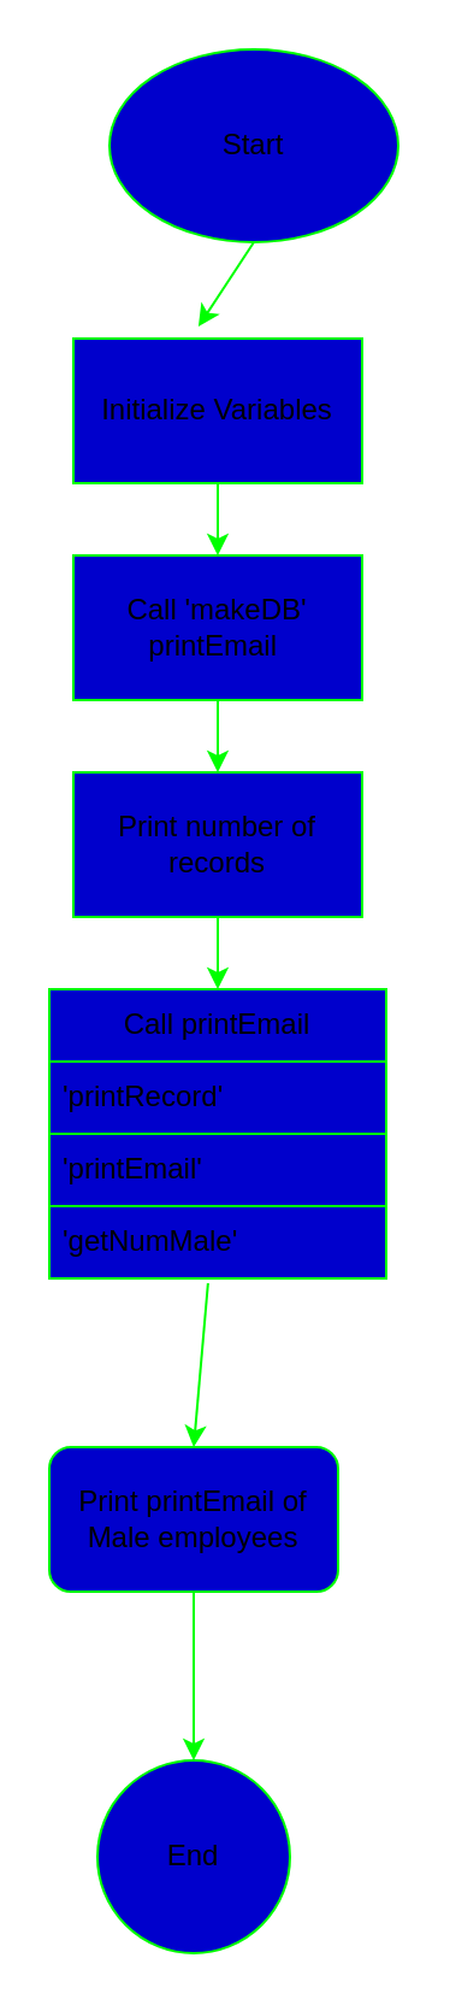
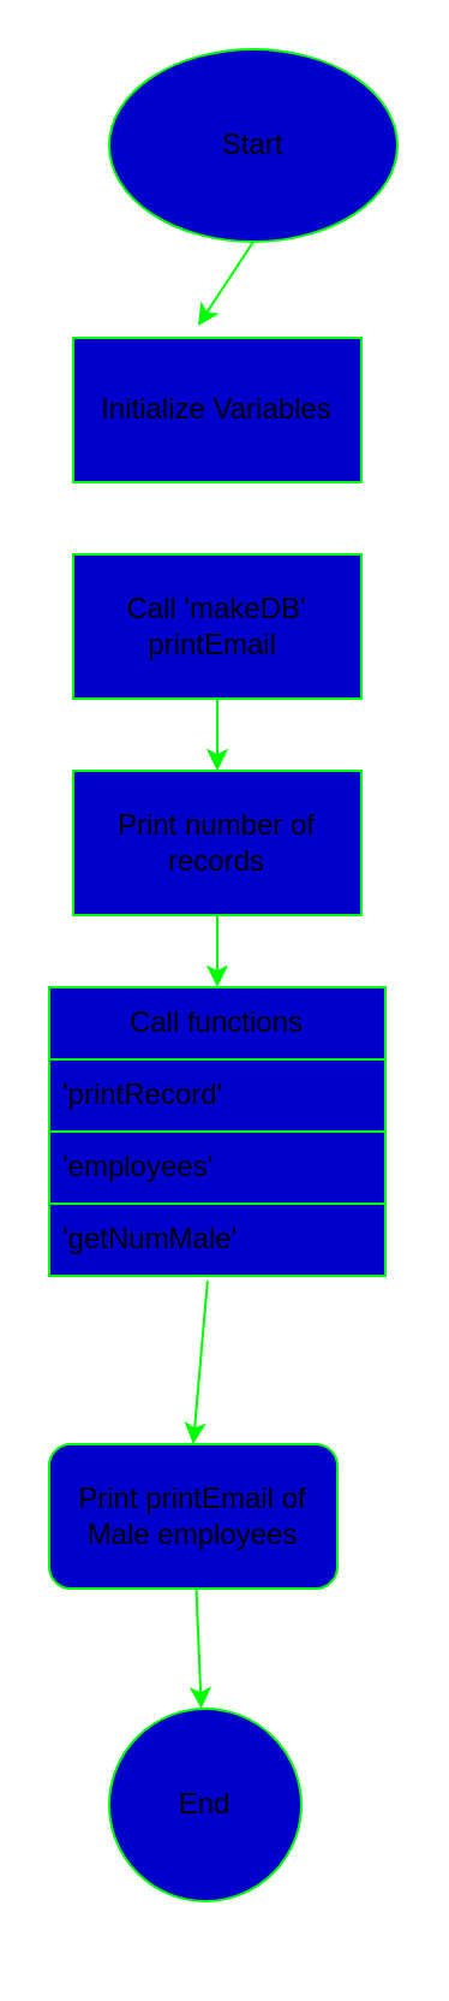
  <mxCell id="0" />
  <mxCell id="1" parent="0" />
  <mxCell id="2" style="edgeStyle=none;html=1;exitX=0.5;exitY=1;exitDx=0;exitDy=0;entryX=0.433;entryY=-0.083;entryDx=0;entryDy=0;entryPerimeter=0;fillColor=#0000CC;strokeColor=#00FF00;" edge="1" parent="1" source="3" target="5"><mxGeometry relative="1" as="geometry" /></mxCell>
  <mxCell id="3" value="Start" style="ellipse;whiteSpace=wrap;html=1;fillColor=#0000CC;strokeColor=#00FF00;" vertex="1" parent="1"><mxGeometry x="45" y="20" width="120" height="80" as="geometry" /></mxCell>
- <mxCell id="4" style="edgeStyle=none;html=1;exitX=0.5;exitY=1;exitDx=0;exitDy=0;entryX=0.5;entryY=0;entryDx=0;entryDy=0;fillColor=#0000CC;strokeColor=#00FF00;" edge="1" parent="1" source="5" target="7"><mxGeometry relative="1" as="geometry" /></mxCell>
  <mxCell id="5" value="Initialize Variables" style="whiteSpace=wrap;html=1;fillColor=#0000CC;strokeColor=#00FF00;" vertex="1" parent="1"><mxGeometry x="30" y="140" width="120" height="60" as="geometry" /></mxCell>
  <mxCell id="6" value="" style="edgeStyle=none;html=1;fillColor=#0000CC;strokeColor=#00FF00;" edge="1" parent="1" source="7" target="9"><mxGeometry relative="1" as="geometry" /></mxCell>
  <mxCell id="7" value="Call 'makeDB' printEmail&amp;nbsp;" style="whiteSpace=wrap;html=1;fillColor=#0000CC;strokeColor=#00FF00;" vertex="1" parent="1"><mxGeometry x="30" y="230" width="120" height="60" as="geometry" /></mxCell>
  <mxCell id="8" value="" style="edgeStyle=none;html=1;fillColor=#0000CC;strokeColor=#00FF00;" edge="1" parent="1" source="9"><mxGeometry relative="1" as="geometry"><mxPoint x="90" y="410" as="targetPoint" /></mxGeometry></mxCell>
  <mxCell id="9" value="Print number of records" style="whiteSpace=wrap;html=1;fillColor=#0000CC;strokeColor=#00FF00;" vertex="1" parent="1"><mxGeometry x="30" y="320" width="120" height="60" as="geometry" /></mxCell>
- <mxCell id="10" value="Call printEmail" style="swimlane;fontStyle=0;childLayout=stackLayout;horizontal=1;startSize=30;horizontalStack=0;resizeParent=1;resizeParentMax=0;resizeLast=0;collapsible=1;marginBottom=0;whiteSpace=wrap;html=1;fillColor=#0000CC;strokeColor=#00FF00;" vertex="1" parent="1"><mxGeometry x="20" y="410" width="140" height="120" as="geometry" /></mxCell>
+ <mxCell id="10" value="Call functions" style="swimlane;fontStyle=0;childLayout=stackLayout;horizontal=1;startSize=30;horizontalStack=0;resizeParent=1;resizeParentMax=0;resizeLast=0;collapsible=1;marginBottom=0;whiteSpace=wrap;html=1;fillColor=#0000CC;strokeColor=#00FF00;" vertex="1" parent="1"><mxGeometry x="20" y="410" width="140" height="120" as="geometry" /></mxCell>
  <mxCell id="11" value="'printRecord'" style="text;strokeColor=#00FF00;fillColor=#0000CC;align=left;verticalAlign=middle;spacingLeft=4;spacingRight=4;overflow=hidden;points=[[0,0.5],[1,0.5]];portConstraint=eastwest;rotatable=0;whiteSpace=wrap;html=1;" vertex="1" parent="10"><mxGeometry y="30" width="140" height="30" as="geometry" /></mxCell>
- <mxCell id="12" value="'printEmail'" style="text;strokeColor=#00FF00;fillColor=#0000CC;align=left;verticalAlign=middle;spacingLeft=4;spacingRight=4;overflow=hidden;points=[[0,0.5],[1,0.5]];portConstraint=eastwest;rotatable=0;whiteSpace=wrap;html=1;" vertex="1" parent="10"><mxGeometry y="60" width="140" height="30" as="geometry" /></mxCell>
+ <mxCell id="12" value="'employees'" style="text;strokeColor=#00FF00;fillColor=#0000CC;align=left;verticalAlign=middle;spacingLeft=4;spacingRight=4;overflow=hidden;points=[[0,0.5],[1,0.5]];portConstraint=eastwest;rotatable=0;whiteSpace=wrap;html=1;" vertex="1" parent="10"><mxGeometry y="60" width="140" height="30" as="geometry" /></mxCell>
  <mxCell id="13" value="'getNumMale'" style="text;strokeColor=#00FF00;fillColor=#0000CC;align=left;verticalAlign=middle;spacingLeft=4;spacingRight=4;overflow=hidden;points=[[0,0.5],[1,0.5]];portConstraint=eastwest;rotatable=0;whiteSpace=wrap;html=1;" vertex="1" parent="10"><mxGeometry y="90" width="140" height="30" as="geometry" /></mxCell>
  <mxCell id="14" value="" style="endArrow=classic;html=1;exitX=0.471;exitY=1.067;exitDx=0;exitDy=0;exitPerimeter=0;fillColor=#0000CC;strokeColor=#00FF00;" edge="1" parent="1" source="13"><mxGeometry width="50" height="50" relative="1" as="geometry"><mxPoint x="290" y="400" as="sourcePoint" /><mxPoint x="80" y="600" as="targetPoint" /><Array as="points" /></mxGeometry></mxCell>
  <mxCell id="15" value="" style="edgeStyle=none;html=1;fillColor=#0000CC;strokeColor=#00FF00;" edge="1" parent="1" source="16" target="17"><mxGeometry relative="1" as="geometry" /></mxCell>
  <mxCell id="16" value="Print printEmail of Male employees" style="rounded=1;whiteSpace=wrap;html=1;fillColor=#0000CC;strokeColor=#00FF00;" vertex="1" parent="1"><mxGeometry x="20" y="600" width="120" height="60" as="geometry" /></mxCell>
- <mxCell id="17" value="End" style="ellipse;whiteSpace=wrap;html=1;rounded=1;fillColor=#0000CC;strokeColor=#00FF00;" vertex="1" parent="1"><mxGeometry x="40" y="730" width="80" height="80" as="geometry" /></mxCell>
+ <mxCell id="17" value="End" style="ellipse;whiteSpace=wrap;html=1;rounded=1;fillColor=#0000CC;strokeColor=#00FF00;" vertex="1" parent="1"><mxGeometry x="45" y="710" width="80" height="80" as="geometry" /></mxCell>
